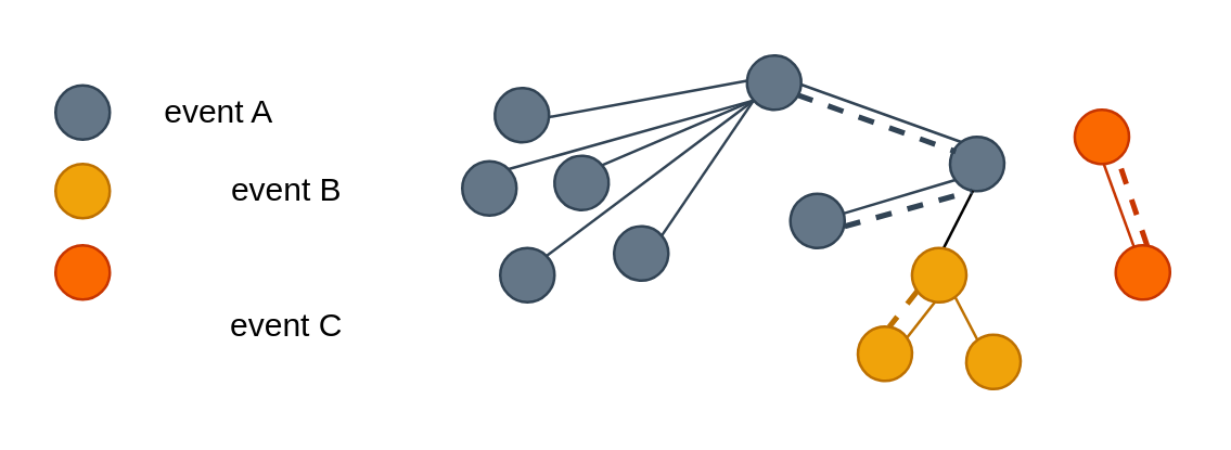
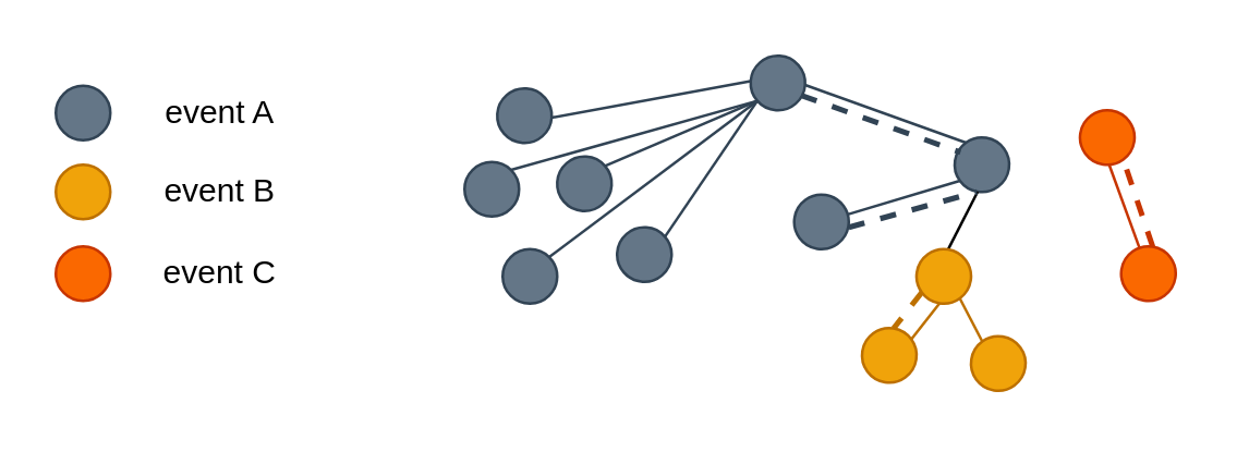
  <mxCell id="0" />
  <mxCell id="1" parent="0" />
  <mxCell id="2" value="" style="endArrow=none;html=1;exitX=0;exitY=1;exitDx=0;exitDy=0;fillColor=#fa6800;strokeColor=#C73500;" parent="1" source="11" target="12" edge="1"><mxGeometry width="50" height="50" relative="1" as="geometry"><mxPoint x="271" y="-60" as="sourcePoint" /><mxPoint x="321" y="-110" as="targetPoint" /></mxGeometry></mxCell>
  <mxCell id="3" value="" style="ellipse;whiteSpace=wrap;html=1;aspect=fixed;fillColor=#647687;strokeColor=#314354;fontColor=#ffffff;" parent="1" vertex="1"><mxGeometry x="184" y="91" width="20" height="20" as="geometry" /></mxCell>
  <mxCell id="4" style="rounded=0;orthogonalLoop=1;jettySize=auto;html=1;exitX=1;exitY=0;exitDx=0;exitDy=0;entryX=0;entryY=1;entryDx=0;entryDy=0;endArrow=none;endFill=0;fillColor=#647687;strokeColor=#314354;" parent="1" source="5" target="14" edge="1"><mxGeometry relative="1" as="geometry" /></mxCell>
  <mxCell id="5" value="" style="ellipse;whiteSpace=wrap;html=1;aspect=fixed;rotation=49;fillColor=#647687;strokeColor=#314354;fontColor=#ffffff;" parent="1" vertex="1"><mxGeometry x="275" y="20" width="20" height="20" as="geometry" /></mxCell>
  <mxCell id="6" value="" style="endArrow=none;html=1;exitX=1;exitY=0;exitDx=0;exitDy=0;entryX=0;entryY=1;entryDx=0;entryDy=0;fillColor=#647687;strokeColor=#314354;" parent="1" source="23" target="5" edge="1"><mxGeometry width="50" height="50" relative="1" as="geometry"><mxPoint x="361" y="50" as="sourcePoint" /><mxPoint x="411" y="0" as="targetPoint" /></mxGeometry></mxCell>
  <mxCell id="7" value="" style="endArrow=none;html=1;exitX=0.5;exitY=0;exitDx=0;exitDy=0;entryX=0.5;entryY=1;entryDx=0;entryDy=0;fillColor=#647687;strokeColor=#314354;" parent="1" source="24" target="5" edge="1"><mxGeometry width="50" height="50" relative="1" as="geometry"><mxPoint x="361" y="50" as="sourcePoint" /><mxPoint x="411" y="0" as="targetPoint" /></mxGeometry></mxCell>
  <mxCell id="8" value="" style="endArrow=none;html=1;exitX=1;exitY=0;exitDx=0;exitDy=0;entryX=0.5;entryY=1;entryDx=0;entryDy=0;fillColor=#647687;strokeColor=#314354;" parent="1" source="22" target="5" edge="1"><mxGeometry width="50" height="50" relative="1" as="geometry"><mxPoint x="361" y="50" as="sourcePoint" /><mxPoint x="411" y="0" as="targetPoint" /></mxGeometry></mxCell>
  <mxCell id="9" value="" style="endArrow=none;html=1;exitX=1;exitY=0;exitDx=0;exitDy=0;entryX=0.5;entryY=1;entryDx=0;entryDy=0;fillColor=#647687;strokeColor=#314354;" parent="1" source="3" target="5" edge="1"><mxGeometry width="50" height="50" relative="1" as="geometry"><mxPoint x="361" y="50" as="sourcePoint" /><mxPoint x="411" y="0" as="targetPoint" /></mxGeometry></mxCell>
  <mxCell id="10" value="" style="endArrow=none;html=1;exitX=0.5;exitY=0;exitDx=0;exitDy=0;entryX=0.5;entryY=1;entryDx=0;entryDy=0;fillColor=#647687;strokeColor=#314354;" parent="1" source="25" target="5" edge="1"><mxGeometry width="50" height="50" relative="1" as="geometry"><mxPoint x="361" y="50" as="sourcePoint" /><mxPoint x="411" y="0" as="targetPoint" /></mxGeometry></mxCell>
  <mxCell id="11" value="" style="ellipse;whiteSpace=wrap;html=1;aspect=fixed;rotation=99;fillColor=#fa6800;strokeColor=#C73500;fontColor=#ffffff;" parent="1" vertex="1"><mxGeometry x="395.892" y="40.002" width="20" height="20" as="geometry" /></mxCell>
  <mxCell id="12" value="" style="ellipse;whiteSpace=wrap;html=1;aspect=fixed;rotation=99;fillColor=#fa6800;strokeColor=#C73500;fontColor=#ffffff;" parent="1" vertex="1"><mxGeometry x="411.002" y="90.002" width="20" height="20" as="geometry" /></mxCell>
  <mxCell id="13" value="" style="endArrow=none;html=1;exitX=1;exitY=1;exitDx=0;exitDy=0;fillColor=#647687;strokeColor=#314354;" parent="1" source="14" target="15" edge="1"><mxGeometry width="50" height="50" relative="1" as="geometry"><mxPoint x="225" y="-50" as="sourcePoint" /><mxPoint x="275" y="-100" as="targetPoint" /></mxGeometry></mxCell>
  <mxCell id="14" value="" style="ellipse;whiteSpace=wrap;html=1;aspect=fixed;rotation=99;fillColor=#647687;strokeColor=#314354;fontColor=#ffffff;" parent="1" vertex="1"><mxGeometry x="349.892" y="50.002" width="20" height="20" as="geometry" /></mxCell>
  <mxCell id="15" value="" style="ellipse;whiteSpace=wrap;html=1;aspect=fixed;rotation=99;fillColor=#647687;strokeColor=#314354;fontColor=#ffffff;" parent="1" vertex="1"><mxGeometry x="291.002" y="71.002" width="20" height="20" as="geometry" /></mxCell>
  <mxCell id="16" style="edgeStyle=none;rounded=0;orthogonalLoop=1;jettySize=auto;html=1;exitX=0;exitY=0.5;exitDx=0;exitDy=0;entryX=1;entryY=0.5;entryDx=0;entryDy=0;endArrow=none;endFill=0;" parent="1" source="17" target="14" edge="1"><mxGeometry relative="1" as="geometry" /></mxCell>
  <mxCell id="17" value="" style="ellipse;whiteSpace=wrap;html=1;aspect=fixed;rotation=99;fillColor=#f0a30a;strokeColor=#BD7000;fontColor=#ffffff;" parent="1" vertex="1"><mxGeometry x="335.892" y="91.002" width="20" height="20" as="geometry" /></mxCell>
  <mxCell id="18" value="" style="ellipse;whiteSpace=wrap;html=1;aspect=fixed;rotation=99;fillColor=#f0a30a;strokeColor=#BD7000;fontColor=#ffffff;" parent="1" vertex="1"><mxGeometry x="315.892" y="120.002" width="20" height="20" as="geometry" /></mxCell>
  <mxCell id="19" value="" style="ellipse;whiteSpace=wrap;html=1;aspect=fixed;rotation=99;fillColor=#f0a30a;strokeColor=#BD7000;fontColor=#ffffff;" parent="1" vertex="1"><mxGeometry x="355.892" y="123.002" width="20" height="20" as="geometry" /></mxCell>
  <mxCell id="20" value="" style="endArrow=none;html=1;exitX=0;exitY=0;exitDx=0;exitDy=0;entryX=1;entryY=0.5;entryDx=0;entryDy=0;fillColor=#f0a30a;strokeColor=#BD7000;" parent="1" source="18" target="17" edge="1"><mxGeometry width="50" height="50" relative="1" as="geometry"><mxPoint x="321" y="-60" as="sourcePoint" /><mxPoint x="371" y="-110" as="targetPoint" /></mxGeometry></mxCell>
  <mxCell id="21" value="" style="endArrow=none;html=1;exitX=0;exitY=1;exitDx=0;exitDy=0;entryX=1;entryY=0;entryDx=0;entryDy=0;fillColor=#f0a30a;strokeColor=#BD7000;" parent="1" source="19" target="17" edge="1"><mxGeometry width="50" height="50" relative="1" as="geometry"><mxPoint x="343.982" y="134.124" as="sourcePoint" /><mxPoint x="344" y="110" as="targetPoint" /></mxGeometry></mxCell>
  <mxCell id="22" value="" style="ellipse;whiteSpace=wrap;html=1;aspect=fixed;fillColor=#647687;strokeColor=#314354;fontColor=#ffffff;" parent="1" vertex="1"><mxGeometry x="170" y="59" width="20" height="20" as="geometry" /></mxCell>
  <mxCell id="23" value="" style="ellipse;whiteSpace=wrap;html=1;aspect=fixed;rotation=49;fillColor=#647687;strokeColor=#314354;fontColor=#ffffff;" parent="1" vertex="1"><mxGeometry x="182" y="32" width="20" height="20" as="geometry" /></mxCell>
  <mxCell id="24" value="" style="ellipse;whiteSpace=wrap;html=1;aspect=fixed;rotation=49;fillColor=#647687;strokeColor=#314354;fontColor=#ffffff;" parent="1" vertex="1"><mxGeometry x="204" y="57" width="20" height="20" as="geometry" /></mxCell>
  <mxCell id="25" value="" style="ellipse;whiteSpace=wrap;html=1;aspect=fixed;rotation=49;fillColor=#647687;strokeColor=#314354;fontColor=#ffffff;" parent="1" vertex="1"><mxGeometry x="226" y="83" width="20" height="20" as="geometry" /></mxCell>
  <mxCell id="26" value="event A" style="text;html=1;align=center;verticalAlign=middle;resizable=0;points=[];autosize=1;" parent="1" vertex="1"><mxGeometry x="50" y="31" width="60" height="20" as="geometry" /></mxCell>
  <mxCell id="27" value="" style="endArrow=none;html=1;" parent="1" edge="1"><mxGeometry width="50" height="50" relative="1" as="geometry"><mxPoint x="40.002" y="41.002" as="sourcePoint" /><mxPoint x="39.44" y="40.5" as="targetPoint" /></mxGeometry></mxCell>
  <mxCell id="28" value="" style="ellipse;whiteSpace=wrap;html=1;aspect=fixed;rotation=90;fillColor=#647687;strokeColor=#314354;fontColor=#ffffff;" parent="1" vertex="1"><mxGeometry x="20" y="31.002" width="20" height="20" as="geometry" /></mxCell>
  <mxCell id="29" value="" style="ellipse;whiteSpace=wrap;html=1;aspect=fixed;rotation=90;fillColor=#f0a30a;strokeColor=#BD7000;fontColor=#ffffff;" parent="1" vertex="1"><mxGeometry x="20" y="60.002" width="20" height="20" as="geometry" /></mxCell>
- <mxCell id="30" value="event B" style="text;html=1;align=center;verticalAlign=middle;resizable=0;points=[];autosize=1;" parent="1" vertex="1"><mxGeometry x="75" y="60" width="60" height="20" as="geometry" /></mxCell>
+ <mxCell id="30" value="event B" style="text;html=1;align=center;verticalAlign=middle;resizable=0;points=[];autosize=1;" parent="1" vertex="1"><mxGeometry x="50" y="60" width="60" height="20" as="geometry" /></mxCell>
  <mxCell id="31" value="" style="endArrow=none;dashed=1;html=1;strokeWidth=2;entryX=1;entryY=0;entryDx=0;entryDy=0;exitX=0;exitY=0.5;exitDx=0;exitDy=0;fillColor=#fa6800;strokeColor=#C73500;" edge="1" parent="1"><mxGeometry width="50" height="50" relative="1" as="geometry"><mxPoint x="422.567" y="90.125" as="sourcePoint" /><mxPoint x="411.77" y="58.092" as="targetPoint" /></mxGeometry></mxCell>
  <mxCell id="32" value="" style="endArrow=none;dashed=1;html=1;entryX=0;entryY=0.5;entryDx=0;entryDy=0;exitX=1;exitY=1;exitDx=0;exitDy=0;strokeWidth=2;fillColor=#f0a30a;strokeColor=#BD7000;" edge="1" parent="1"><mxGeometry width="50" height="50" relative="1" as="geometry"><mxPoint x="337.802" y="106.88" as="sourcePoint" /><mxPoint x="327.457" y="120.125" as="targetPoint" /></mxGeometry></mxCell>
  <mxCell id="33" value="" style="endArrow=none;dashed=1;html=1;strokeWidth=2;fillColor=#647687;strokeColor=#314354;" edge="1" parent="1"><mxGeometry width="50" height="50" relative="1" as="geometry"><mxPoint x="311" y="83" as="sourcePoint" /><mxPoint x="358" y="70" as="targetPoint" /></mxGeometry></mxCell>
  <mxCell id="34" value="" style="endArrow=none;dashed=1;html=1;strokeWidth=2;exitX=1;exitY=0.5;exitDx=0;exitDy=0;entryX=0.5;entryY=1;entryDx=0;entryDy=0;fillColor=#647687;strokeColor=#314354;" edge="1" parent="1"><mxGeometry width="50" height="50" relative="1" as="geometry"><mxPoint x="293.561" y="34.547" as="sourcePoint" /><mxPoint x="352.015" y="55.438" as="targetPoint" /></mxGeometry></mxCell>
  <mxCell id="35" value="" style="ellipse;whiteSpace=wrap;html=1;aspect=fixed;rotation=90;fillColor=#fa6800;strokeColor=#C73500;fontColor=#ffffff;" vertex="1" parent="1"><mxGeometry x="20" y="90.002" width="20" height="20" as="geometry" /></mxCell>
- <mxCell id="36" value="event C" style="text;html=1;align=center;verticalAlign=middle;resizable=0;points=[];autosize=1;" vertex="1" parent="1"><mxGeometry x="75" y="110" width="60" height="20" as="geometry" /></mxCell>
+ <mxCell id="36" value="event C" style="text;html=1;align=center;verticalAlign=middle;resizable=0;points=[];autosize=1;" vertex="1" parent="1"><mxGeometry x="50" y="90" width="60" height="20" as="geometry" /></mxCell>
